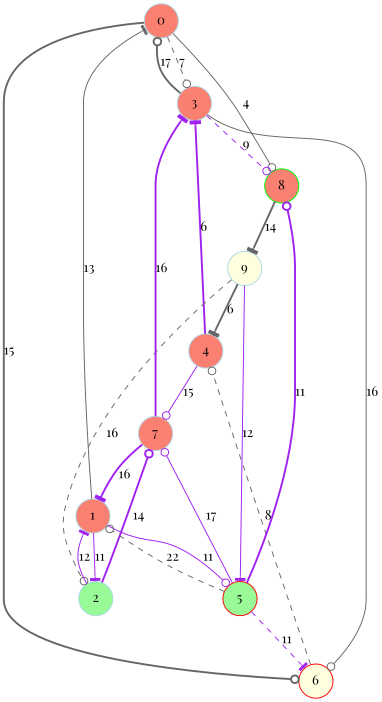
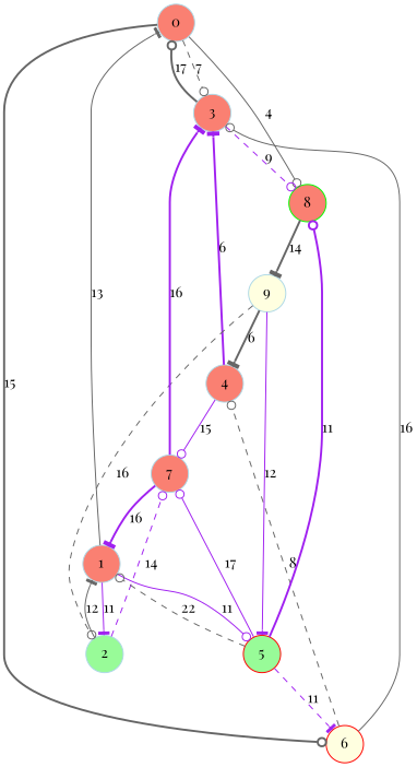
  digraph {
    fontname="Playfair Display"
    rankdir=TB
    node [color=lightblue fillcolor=salmon fontname="Playfair Display" shape=circle style=filled]
    edge [arrowhead=odot color=gray40 fontname="Playfair Display" style=bold]
    0
    3
    6 [color=red fillcolor=lightyellow]
    8 [color=green]
    4
    9 [fillcolor=lightyellow]
    1
    2 [fillcolor=palegreen]
    5 [color=red fillcolor=palegreen]
    7
    0 -> 3 [label=7 style=dashed]
    0 -> 6 [label=15]
    0 -> 8 [label=4 style=solid]
    3 -> 0 [label=17]
-   3 -> 6 [label=16 style=solid]
+   6 -> 3 [label=16 style=solid]
    3 -> 8 [color=purple label=9 style=dashed]
    6 -> 4 [label=8 style=dashed]
    8 -> 9 [arrowhead=tee label=14]
    4 -> 3 [arrowhead=tee color=purple label=6]
    4 -> 7 [color=purple label=15 style=solid]
    9 -> 4 [arrowhead=tee label=6]
    9 -> 2 [label=16 style=dashed]
    9 -> 5 [arrowhead=tee color=purple label=12 style=solid]
    1 -> 0 [arrowhead=tee label=13 style=solid]
    1 -> 2 [arrowhead=tee color=purple label=11 style=solid]
    1 -> 5 [color=purple label=11 style=solid]
-   2 -> 1 [arrowhead=tee color=purple label=12 style=solid]
-   2 -> 7 [color=purple label=14]
+   2 -> 1 [arrowhead=tee label=12 style=solid]
+   2 -> 7 [color=purple label=14 style=dashed]
    5 -> 6 [arrowhead=tee color=purple label=11 style=dashed]
    5 -> 8 [color=purple label=11]
    5 -> 1 [label=22 style=dashed]
    5 -> 7 [color=purple label=17 style=solid]
    7 -> 3 [arrowhead=tee color=purple label=16]
    7 -> 1 [arrowhead=tee color=purple label=16]
  }
